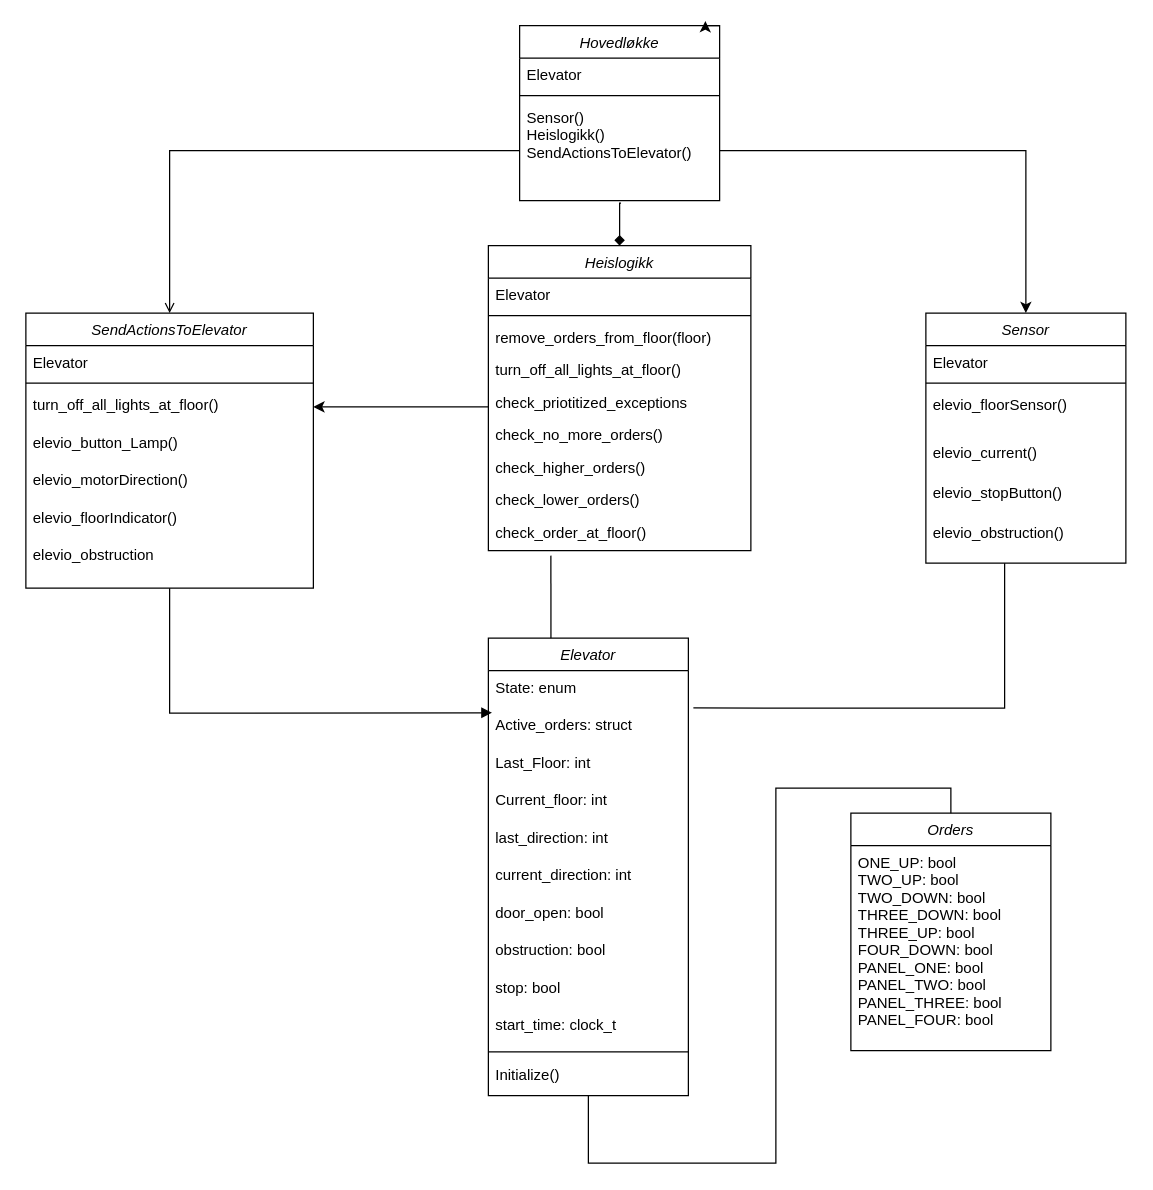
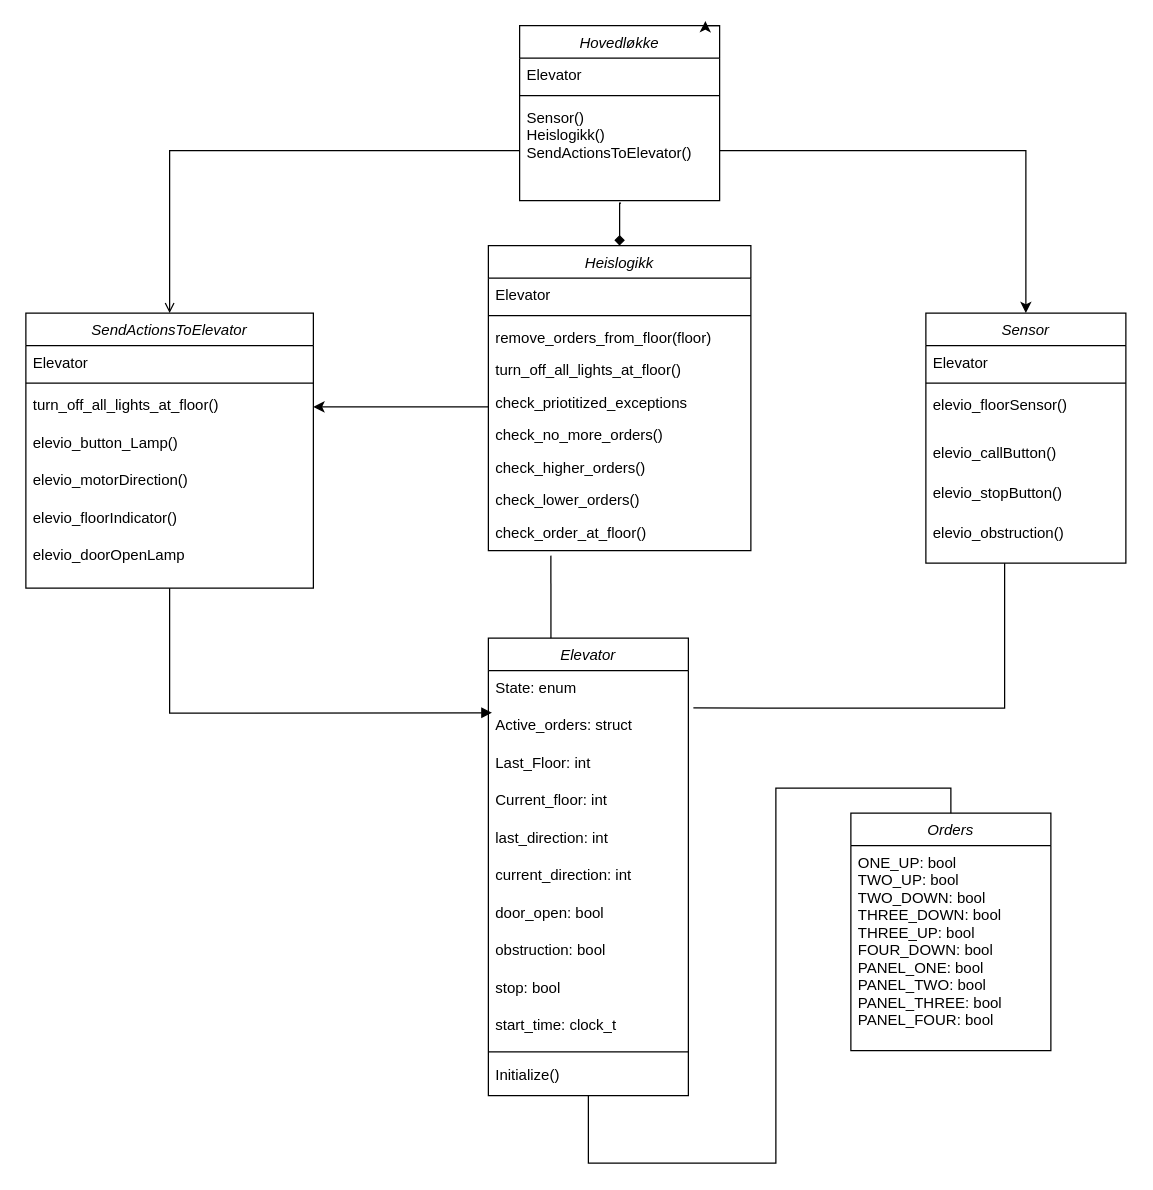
  <mxCell id="0" />
  <mxCell id="1" parent="0" />
  <mxCell id="2" value="Hovedløkke" style="swimlane;fontStyle=2;align=center;verticalAlign=top;childLayout=stackLayout;horizontal=1;startSize=26;horizontalStack=0;resizeParent=1;resizeLast=0;collapsible=1;marginBottom=0;rounded=0;shadow=0;strokeWidth=1;" parent="1" vertex="1"><mxGeometry x="415" y="20" width="160" height="140" as="geometry"><mxRectangle x="230" y="140" width="160" height="26" as="alternateBounds" /></mxGeometry></mxCell>
  <mxCell id="3" value="Elevator" style="text;align=left;verticalAlign=top;spacingLeft=4;spacingRight=4;overflow=hidden;rotatable=0;points=[[0,0.5],[1,0.5]];portConstraint=eastwest;" parent="2" vertex="1"><mxGeometry y="26" width="160" height="26" as="geometry" /></mxCell>
  <mxCell id="4" value="" style="line;html=1;strokeWidth=1;align=left;verticalAlign=middle;spacingTop=-1;spacingLeft=3;spacingRight=3;rotatable=0;labelPosition=right;points=[];portConstraint=eastwest;" parent="2" vertex="1"><mxGeometry y="52" width="160" height="8" as="geometry" /></mxCell>
  <mxCell id="5" value="Sensor()&#10;Heislogikk()&#10;SendActionsToElevator()" style="text;align=left;verticalAlign=top;spacingLeft=4;spacingRight=4;overflow=hidden;rotatable=0;points=[[0,0.5],[1,0.5]];portConstraint=eastwest;" parent="2" vertex="1"><mxGeometry y="60" width="160" height="80" as="geometry" /></mxCell>
  <mxCell id="6" value="Sensor" style="swimlane;fontStyle=2;align=center;verticalAlign=top;childLayout=stackLayout;horizontal=1;startSize=26;horizontalStack=0;resizeParent=1;resizeLast=0;collapsible=1;marginBottom=0;rounded=0;shadow=0;strokeWidth=1;" vertex="1" parent="1"><mxGeometry x="740" y="250" width="160" height="200" as="geometry"><mxRectangle x="230" y="140" width="160" height="26" as="alternateBounds" /></mxGeometry></mxCell>
  <mxCell id="7" value="Elevator" style="text;align=left;verticalAlign=top;spacingLeft=4;spacingRight=4;overflow=hidden;rotatable=0;points=[[0,0.5],[1,0.5]];portConstraint=eastwest;" vertex="1" parent="6"><mxGeometry y="26" width="160" height="26" as="geometry" /></mxCell>
  <mxCell id="8" value="" style="line;html=1;strokeWidth=1;align=left;verticalAlign=middle;spacingTop=-1;spacingLeft=3;spacingRight=3;rotatable=0;labelPosition=right;points=[];portConstraint=eastwest;" vertex="1" parent="6"><mxGeometry y="52" width="160" height="8" as="geometry" /></mxCell>
  <mxCell id="9" value="elevio_floorSensor()" style="text;align=left;verticalAlign=top;spacingLeft=4;spacingRight=4;overflow=hidden;rotatable=0;points=[[0,0.5],[1,0.5]];portConstraint=eastwest;" vertex="1" parent="6"><mxGeometry y="60" width="160" height="38" as="geometry" /></mxCell>
- <mxCell id="10" value="elevio_current()" style="text;align=left;verticalAlign=top;spacingLeft=4;spacingRight=4;overflow=hidden;rotatable=0;points=[[0,0.5],[1,0.5]];portConstraint=eastwest;" vertex="1" parent="6"><mxGeometry y="98" width="160" height="32" as="geometry" /></mxCell>
+ <mxCell id="10" value="elevio_callButton()" style="text;align=left;verticalAlign=top;spacingLeft=4;spacingRight=4;overflow=hidden;rotatable=0;points=[[0,0.5],[1,0.5]];portConstraint=eastwest;" vertex="1" parent="6"><mxGeometry y="98" width="160" height="32" as="geometry" /></mxCell>
  <mxCell id="11" value="elevio_stopButton()" style="text;align=left;verticalAlign=top;spacingLeft=4;spacingRight=4;overflow=hidden;rotatable=0;points=[[0,0.5],[1,0.5]];portConstraint=eastwest;" vertex="1" parent="6"><mxGeometry y="130" width="160" height="32" as="geometry" /></mxCell>
  <mxCell id="12" value="elevio_obstruction()" style="text;align=left;verticalAlign=top;spacingLeft=4;spacingRight=4;overflow=hidden;rotatable=0;points=[[0,0.5],[1,0.5]];portConstraint=eastwest;" vertex="1" parent="6"><mxGeometry y="162" width="160" height="32" as="geometry" /></mxCell>
  <mxCell id="13" value="Elevator" style="swimlane;fontStyle=2;align=center;verticalAlign=top;childLayout=stackLayout;horizontal=1;startSize=26;horizontalStack=0;resizeParent=1;resizeLast=0;collapsible=1;marginBottom=0;rounded=0;shadow=0;strokeWidth=1;" vertex="1" parent="1"><mxGeometry x="390" y="510" width="160" height="366" as="geometry"><mxRectangle x="230" y="140" width="160" height="26" as="alternateBounds" /></mxGeometry></mxCell>
  <mxCell id="14" value="State: enum" style="text;align=left;verticalAlign=top;spacingLeft=4;spacingRight=4;overflow=hidden;rotatable=0;points=[[0,0.5],[1,0.5]];portConstraint=eastwest;" vertex="1" parent="13"><mxGeometry y="26" width="160" height="30" as="geometry" /></mxCell>
  <mxCell id="15" value="Active_orders: struct" style="text;align=left;verticalAlign=top;spacingLeft=4;spacingRight=4;overflow=hidden;rotatable=0;points=[[0,0.5],[1,0.5]];portConstraint=eastwest;" vertex="1" parent="13"><mxGeometry y="56" width="160" height="30" as="geometry" /></mxCell>
  <mxCell id="16" value="Last_Floor: int" style="text;align=left;verticalAlign=top;spacingLeft=4;spacingRight=4;overflow=hidden;rotatable=0;points=[[0,0.5],[1,0.5]];portConstraint=eastwest;" vertex="1" parent="13"><mxGeometry y="86" width="160" height="30" as="geometry" /></mxCell>
  <mxCell id="17" value="Current_floor: int" style="text;align=left;verticalAlign=top;spacingLeft=4;spacingRight=4;overflow=hidden;rotatable=0;points=[[0,0.5],[1,0.5]];portConstraint=eastwest;" vertex="1" parent="13"><mxGeometry y="116" width="160" height="30" as="geometry" /></mxCell>
  <mxCell id="18" value="last_direction: int" style="text;align=left;verticalAlign=top;spacingLeft=4;spacingRight=4;overflow=hidden;rotatable=0;points=[[0,0.5],[1,0.5]];portConstraint=eastwest;" vertex="1" parent="13"><mxGeometry y="146" width="160" height="30" as="geometry" /></mxCell>
  <mxCell id="19" value="current_direction: int" style="text;align=left;verticalAlign=top;spacingLeft=4;spacingRight=4;overflow=hidden;rotatable=0;points=[[0,0.5],[1,0.5]];portConstraint=eastwest;" vertex="1" parent="13"><mxGeometry y="176" width="160" height="30" as="geometry" /></mxCell>
  <mxCell id="20" value="door_open: bool" style="text;align=left;verticalAlign=top;spacingLeft=4;spacingRight=4;overflow=hidden;rotatable=0;points=[[0,0.5],[1,0.5]];portConstraint=eastwest;" vertex="1" parent="13"><mxGeometry y="206" width="160" height="30" as="geometry" /></mxCell>
  <mxCell id="21" value="obstruction: bool" style="text;align=left;verticalAlign=top;spacingLeft=4;spacingRight=4;overflow=hidden;rotatable=0;points=[[0,0.5],[1,0.5]];portConstraint=eastwest;" vertex="1" parent="13"><mxGeometry y="236" width="160" height="30" as="geometry" /></mxCell>
  <mxCell id="22" value="stop: bool" style="text;align=left;verticalAlign=top;spacingLeft=4;spacingRight=4;overflow=hidden;rotatable=0;points=[[0,0.5],[1,0.5]];portConstraint=eastwest;" vertex="1" parent="13"><mxGeometry y="266" width="160" height="30" as="geometry" /></mxCell>
  <mxCell id="23" value="start_time: clock_t " style="text;align=left;verticalAlign=top;spacingLeft=4;spacingRight=4;overflow=hidden;rotatable=0;points=[[0,0.5],[1,0.5]];portConstraint=eastwest;" vertex="1" parent="13"><mxGeometry y="296" width="160" height="30" as="geometry" /></mxCell>
  <mxCell id="24" value="" style="line;html=1;strokeWidth=1;align=left;verticalAlign=middle;spacingTop=-1;spacingLeft=3;spacingRight=3;rotatable=0;labelPosition=right;points=[];portConstraint=eastwest;" vertex="1" parent="13"><mxGeometry y="326" width="160" height="10" as="geometry" /></mxCell>
  <mxCell id="25" value="Initialize()" style="text;align=left;verticalAlign=top;spacingLeft=4;spacingRight=4;overflow=hidden;rotatable=0;points=[[0,0.5],[1,0.5]];portConstraint=eastwest;" vertex="1" parent="13"><mxGeometry y="336" width="160" height="30" as="geometry" /></mxCell>
  <mxCell id="26" style="edgeStyle=orthogonalEdgeStyle;rounded=0;orthogonalLoop=1;jettySize=auto;html=1;exitX=1;exitY=0;exitDx=0;exitDy=0;entryX=0.929;entryY=-0.026;entryDx=0;entryDy=0;entryPerimeter=0;" edge="1" parent="1" source="2" target="2"><mxGeometry relative="1" as="geometry" /></mxCell>
  <mxCell id="27" value="Orders" style="swimlane;fontStyle=2;align=center;verticalAlign=top;childLayout=stackLayout;horizontal=1;startSize=26;horizontalStack=0;resizeParent=1;resizeLast=0;collapsible=1;marginBottom=0;rounded=0;shadow=0;strokeWidth=1;" vertex="1" parent="1"><mxGeometry x="680" y="650" width="160" height="190" as="geometry"><mxRectangle x="230" y="140" width="160" height="26" as="alternateBounds" /></mxGeometry></mxCell>
  <mxCell id="28" value="ONE_UP: bool  &#10;TWO_UP: bool  &#10;TWO_DOWN: bool  &#10;THREE_DOWN: bool  &#10;THREE_UP: bool  &#10;FOUR_DOWN: bool  &#10;PANEL_ONE: bool  &#10;PANEL_TWO: bool  &#10;PANEL_THREE: bool  &#10;PANEL_FOUR: bool  &#10;" style="text;align=left;verticalAlign=top;spacingLeft=4;spacingRight=4;overflow=hidden;rotatable=0;points=[[0,0.5],[1,0.5]];portConstraint=eastwest;rounded=0;shadow=0;html=0;" vertex="1" parent="27"><mxGeometry y="26" width="160" height="154" as="geometry" /></mxCell>
  <mxCell id="29" value="" style="line;html=1;strokeWidth=1;align=left;verticalAlign=middle;spacingTop=-1;spacingLeft=3;spacingRight=3;rotatable=0;labelPosition=right;points=[];portConstraint=eastwest;" vertex="1" parent="27"><mxGeometry y="180" width="160" as="geometry" /></mxCell>
  <mxCell id="30" style="edgeStyle=orthogonalEdgeStyle;rounded=0;orthogonalLoop=1;jettySize=auto;html=1;entryX=1;entryY=0.5;entryDx=0;entryDy=0;" edge="1" parent="1" source="31" target="44"><mxGeometry relative="1" as="geometry"><Array as="points"><mxPoint x="360" y="325" /><mxPoint x="360" y="325" /></Array></mxGeometry></mxCell>
  <mxCell id="31" value="Heislogikk" style="swimlane;fontStyle=2;align=center;verticalAlign=top;childLayout=stackLayout;horizontal=1;startSize=26;horizontalStack=0;resizeParent=1;resizeLast=0;collapsible=1;marginBottom=0;rounded=0;shadow=0;strokeWidth=1;" vertex="1" parent="1"><mxGeometry x="390" y="196" width="210" height="244" as="geometry"><mxRectangle x="230" y="140" width="160" height="26" as="alternateBounds" /></mxGeometry></mxCell>
  <mxCell id="32" value="Elevator" style="text;align=left;verticalAlign=top;spacingLeft=4;spacingRight=4;overflow=hidden;rotatable=0;points=[[0,0.5],[1,0.5]];portConstraint=eastwest;rounded=0;shadow=0;html=0;" vertex="1" parent="31"><mxGeometry y="26" width="210" height="26" as="geometry" /></mxCell>
  <mxCell id="33" value="" style="line;html=1;strokeWidth=1;align=left;verticalAlign=middle;spacingTop=-1;spacingLeft=3;spacingRight=3;rotatable=0;labelPosition=right;points=[];portConstraint=eastwest;" vertex="1" parent="31"><mxGeometry y="52" width="210" height="8" as="geometry" /></mxCell>
  <mxCell id="34" value="remove_orders_from_floor(floor)" style="text;align=left;verticalAlign=top;spacingLeft=4;spacingRight=4;overflow=hidden;rotatable=0;points=[[0,0.5],[1,0.5]];portConstraint=eastwest;" vertex="1" parent="31"><mxGeometry y="60" width="210" height="26" as="geometry" /></mxCell>
  <mxCell id="35" value="turn_off_all_lights_at_floor()" style="text;align=left;verticalAlign=top;spacingLeft=4;spacingRight=4;overflow=hidden;rotatable=0;points=[[0,0.5],[1,0.5]];portConstraint=eastwest;" vertex="1" parent="31"><mxGeometry y="86" width="210" height="26" as="geometry" /></mxCell>
  <mxCell id="36" value="check_priotitized_exceptions" style="text;align=left;verticalAlign=top;spacingLeft=4;spacingRight=4;overflow=hidden;rotatable=0;points=[[0,0.5],[1,0.5]];portConstraint=eastwest;" vertex="1" parent="31"><mxGeometry y="112" width="210" height="26" as="geometry" /></mxCell>
  <mxCell id="37" value="check_no_more_orders()" style="text;align=left;verticalAlign=top;spacingLeft=4;spacingRight=4;overflow=hidden;rotatable=0;points=[[0,0.5],[1,0.5]];portConstraint=eastwest;" vertex="1" parent="31"><mxGeometry y="138" width="210" height="26" as="geometry" /></mxCell>
  <mxCell id="38" value="check_higher_orders()" style="text;align=left;verticalAlign=top;spacingLeft=4;spacingRight=4;overflow=hidden;rotatable=0;points=[[0,0.5],[1,0.5]];portConstraint=eastwest;" vertex="1" parent="31"><mxGeometry y="164" width="210" height="26" as="geometry" /></mxCell>
  <mxCell id="39" value="check_lower_orders()" style="text;align=left;verticalAlign=top;spacingLeft=4;spacingRight=4;overflow=hidden;rotatable=0;points=[[0,0.5],[1,0.5]];portConstraint=eastwest;" vertex="1" parent="31"><mxGeometry y="190" width="210" height="26" as="geometry" /></mxCell>
  <mxCell id="40" value="check_order_at_floor()" style="text;align=left;verticalAlign=top;spacingLeft=4;spacingRight=4;overflow=hidden;rotatable=0;points=[[0,0.5],[1,0.5]];portConstraint=eastwest;" vertex="1" parent="31"><mxGeometry y="216" width="210" height="26" as="geometry" /></mxCell>
  <mxCell id="41" value="SendActionsToElevator" style="swimlane;fontStyle=2;align=center;verticalAlign=top;childLayout=stackLayout;horizontal=1;startSize=26;horizontalStack=0;resizeParent=1;resizeLast=0;collapsible=1;marginBottom=0;rounded=0;shadow=0;strokeWidth=1;" vertex="1" parent="1"><mxGeometry x="20" y="250" width="230" height="220" as="geometry"><mxRectangle x="230" y="140" width="160" height="26" as="alternateBounds" /></mxGeometry></mxCell>
  <mxCell id="42" value="Elevator" style="text;align=left;verticalAlign=top;spacingLeft=4;spacingRight=4;overflow=hidden;rotatable=0;points=[[0,0.5],[1,0.5]];portConstraint=eastwest;" vertex="1" parent="41"><mxGeometry y="26" width="230" height="26" as="geometry" /></mxCell>
  <mxCell id="43" value="" style="line;html=1;strokeWidth=1;align=left;verticalAlign=middle;spacingTop=-1;spacingLeft=3;spacingRight=3;rotatable=0;labelPosition=right;points=[];portConstraint=eastwest;" vertex="1" parent="41"><mxGeometry y="52" width="230" height="8" as="geometry" /></mxCell>
  <mxCell id="44" value="turn_off_all_lights_at_floor()" style="text;align=left;verticalAlign=top;spacingLeft=4;spacingRight=4;overflow=hidden;rotatable=0;points=[[0,0.5],[1,0.5]];portConstraint=eastwest;" vertex="1" parent="41"><mxGeometry y="60" width="230" height="30" as="geometry" /></mxCell>
  <mxCell id="45" value="elevio_button_Lamp()" style="text;align=left;verticalAlign=top;spacingLeft=4;spacingRight=4;overflow=hidden;rotatable=0;points=[[0,0.5],[1,0.5]];portConstraint=eastwest;" vertex="1" parent="41"><mxGeometry y="90" width="230" height="30" as="geometry" /></mxCell>
  <mxCell id="46" value="elevio_motorDirection()" style="text;align=left;verticalAlign=top;spacingLeft=4;spacingRight=4;overflow=hidden;rotatable=0;points=[[0,0.5],[1,0.5]];portConstraint=eastwest;" vertex="1" parent="41"><mxGeometry y="120" width="230" height="30" as="geometry" /></mxCell>
  <mxCell id="47" value="elevio_floorIndicator()" style="text;align=left;verticalAlign=top;spacingLeft=4;spacingRight=4;overflow=hidden;rotatable=0;points=[[0,0.5],[1,0.5]];portConstraint=eastwest;" vertex="1" parent="41"><mxGeometry y="150" width="230" height="30" as="geometry" /></mxCell>
- <mxCell id="48" value="elevio_obstruction" style="text;align=left;verticalAlign=top;spacingLeft=4;spacingRight=4;overflow=hidden;rotatable=0;points=[[0,0.5],[1,0.5]];portConstraint=eastwest;" vertex="1" parent="41"><mxGeometry y="180" width="230" height="30" as="geometry" /></mxCell>
+ <mxCell id="48" value="elevio_doorOpenLamp" style="text;align=left;verticalAlign=top;spacingLeft=4;spacingRight=4;overflow=hidden;rotatable=0;points=[[0,0.5],[1,0.5]];portConstraint=eastwest;" vertex="1" parent="41"><mxGeometry y="180" width="230" height="30" as="geometry" /></mxCell>
  <mxCell id="49" style="edgeStyle=orthogonalEdgeStyle;rounded=0;orthogonalLoop=1;jettySize=auto;html=1;" edge="1" parent="1" source="5" target="6"><mxGeometry relative="1" as="geometry" /></mxCell>
  <mxCell id="50" style="edgeStyle=orthogonalEdgeStyle;rounded=0;orthogonalLoop=1;jettySize=auto;html=1;entryX=0.5;entryY=0;entryDx=0;entryDy=0;exitX=0.507;exitY=1.025;exitDx=0;exitDy=0;exitPerimeter=0;endArrow=diamond;" edge="1" parent="1" source="5" target="31"><mxGeometry relative="1" as="geometry"><Array as="points"><mxPoint x="495" y="162" /></Array></mxGeometry></mxCell>
  <mxCell id="51" style="edgeStyle=orthogonalEdgeStyle;rounded=0;orthogonalLoop=1;jettySize=auto;html=1;entryX=0.5;entryY=0;entryDx=0;entryDy=0;endArrow=open;" edge="1" parent="1" source="5" target="41"><mxGeometry relative="1" as="geometry" /></mxCell>
  <mxCell id="52" value="" style="endArrow=none;html=1;rounded=0;exitX=0.313;exitY=0;exitDx=0;exitDy=0;exitPerimeter=0;" edge="1" parent="1" source="13"><mxGeometry width="50" height="50" relative="1" as="geometry"><mxPoint x="430" y="500" as="sourcePoint" /><mxPoint x="440" y="444" as="targetPoint" /></mxGeometry></mxCell>
  <mxCell id="53" value="" style="endArrow=block;html=1;rounded=0;entryX=0.018;entryY=0.123;entryDx=0;entryDy=0;entryPerimeter=0;exitX=0.5;exitY=1;exitDx=0;exitDy=0;" edge="1" parent="1" source="41" target="15"><mxGeometry width="50" height="50" relative="1" as="geometry"><mxPoint x="140" y="564" as="sourcePoint" /><mxPoint x="350" y="510" as="targetPoint" /><Array as="points"><mxPoint x="135" y="570" /></Array></mxGeometry></mxCell>
  <mxCell id="54" value="" style="endArrow=none;html=1;rounded=0;entryX=0.5;entryY=1;entryDx=0;entryDy=0;exitX=0.5;exitY=0;exitDx=0;exitDy=0;" edge="1" parent="1" source="27" target="13"><mxGeometry width="50" height="50" relative="1" as="geometry"><mxPoint x="330" y="860" as="sourcePoint" /><mxPoint x="380" y="810" as="targetPoint" /><Array as="points"><mxPoint x="760" y="630" /><mxPoint x="620" y="630" /><mxPoint x="620" y="930" /><mxPoint x="470" y="930" /></Array></mxGeometry></mxCell>
  <mxCell id="55" value="" style="endArrow=none;html=1;rounded=0;entryX=1.025;entryY=-0.004;entryDx=0;entryDy=0;entryPerimeter=0;" edge="1" parent="1" target="15"><mxGeometry width="50" height="50" relative="1" as="geometry"><mxPoint x="803" y="450" as="sourcePoint" /><mxPoint x="380" y="460" as="targetPoint" /><Array as="points"><mxPoint x="803" y="566" /></Array></mxGeometry></mxCell>
